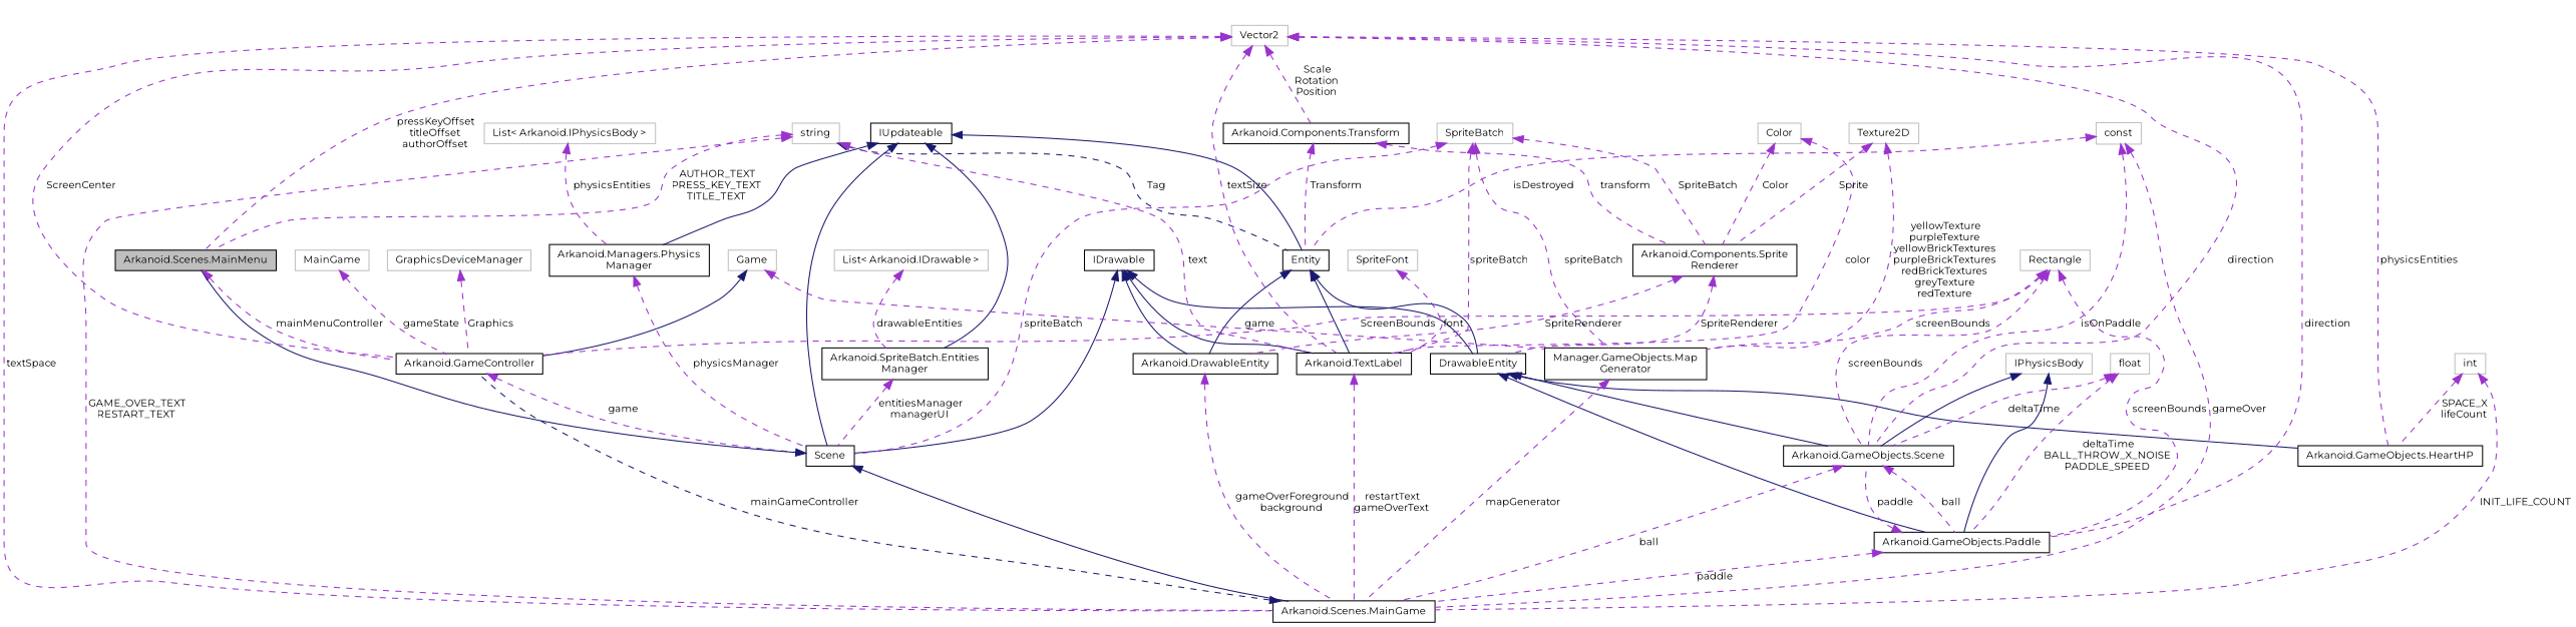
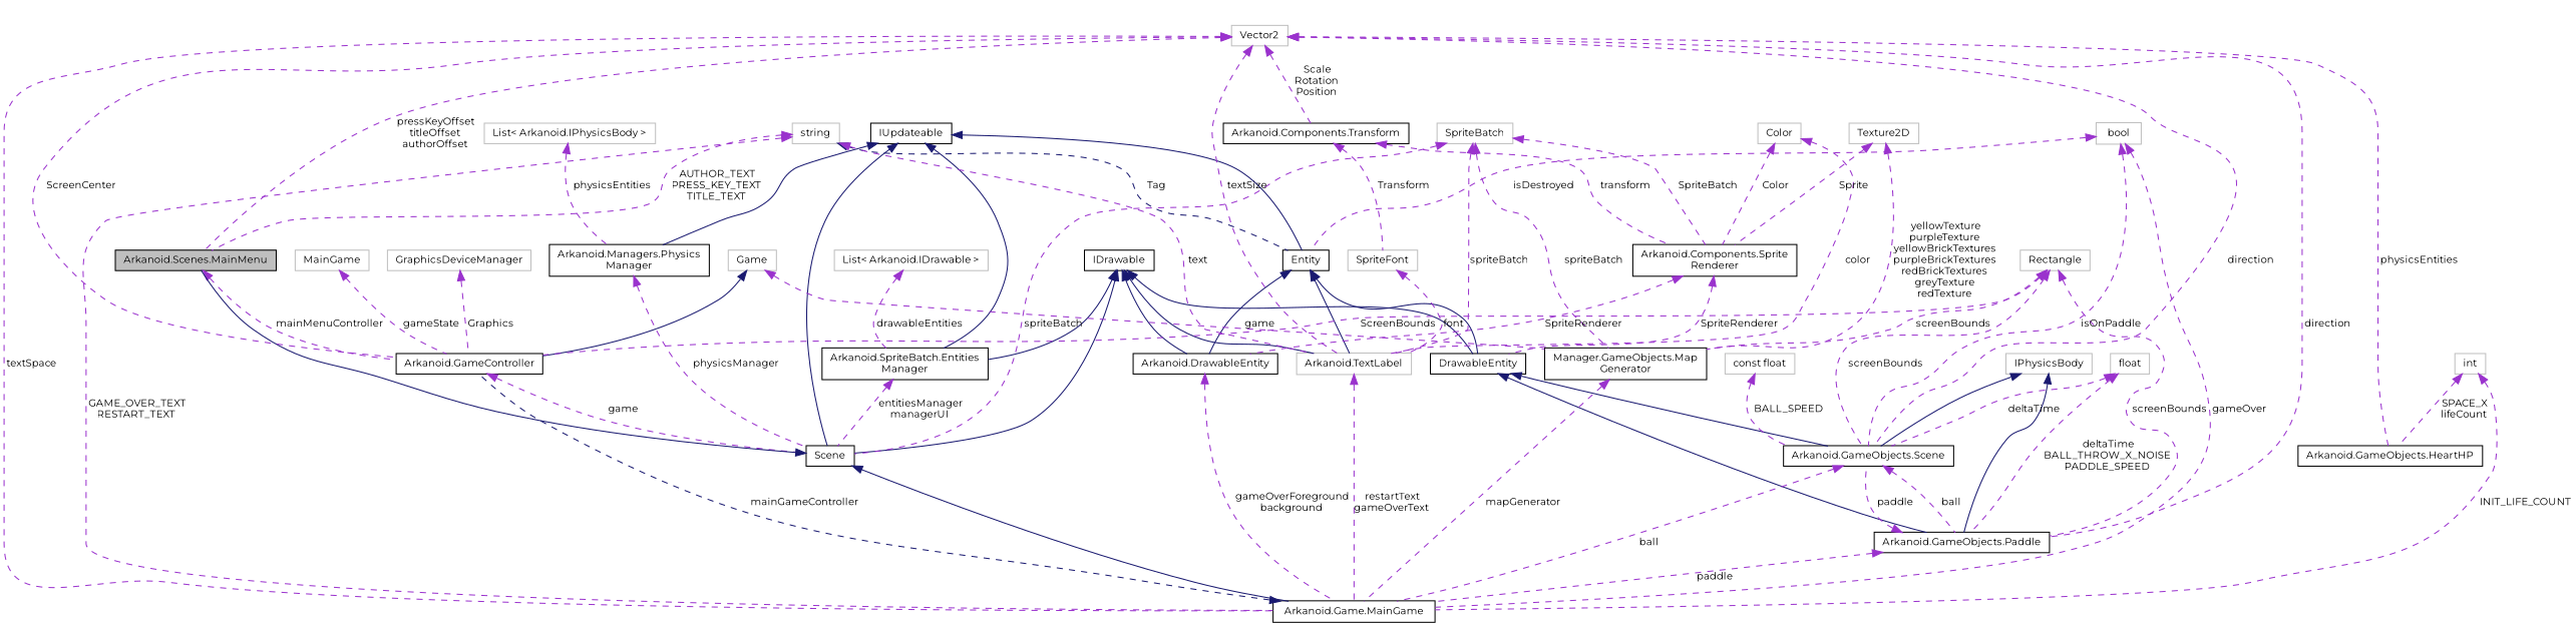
  digraph {
    fontname=Montserrat
    rankdir=TB
    node [color=black fillcolor=white fontname=Montserrat fontsize=10 shape=record style=filled]
    edge [color=darkorchid3 dir=back fontname=Montserrat fontsize=10 labelfontname=Helvetica labelfontsize=10 style=dashed]
    n1 [fillcolor=grey75 fontcolor=black height=0.2 label="Arkanoid.Scenes.MainMenu" width=0.4]
    n2 [height=0.2 label="Arkanoid.GameController" width=0.4]
    n3 [height=0.2 label=Scene width=0.4]
-   n4 [height=0.2 label="Arkanoid.Scenes.MainGame" width=0.4]
+   n4 [height=0.2 label="Arkanoid.Game.MainGame" width=0.4]
    n5 [height=0.2 label=IUpdateable width=0.4]
    n6 [height=0.2 label=Entity width=0.4]
    n7 [height=0.2 label="Arkanoid.SpriteBatch.Entities\lManager" width=0.4]
    n8 [height=0.2 label="Arkanoid.Managers.Physics\lManager" width=0.4]
    n9 [height=0.2 label=DrawableEntity width=0.4]
-   n10 [height=0.2 label="Arkanoid.TextLabel" width=0.4]
+   n10 [color=grey75 height=0.2 label="Arkanoid.TextLabel" width=0.4]
    n11 [height=0.2 label="Arkanoid.DrawableEntity" width=0.4]
    n12 [height=0.2 label=IDrawable width=0.4]
    n13 [height=0.2 label="Arkanoid.GameObjects.HeartHP" width=0.4]
    n14 [height=0.2 label="Arkanoid.GameObjects.Scene" width=0.4]
    n15 [height=0.2 label="Arkanoid.GameObjects.Paddle" width=0.4]
    n16 [color=grey75 height=0.2 label=SpriteBatch width=0.4]
    n17 [height=0.2 label="Arkanoid.Components.Sprite\lRenderer" width=0.4]
    n18 [height=0.2 label="Manager.GameObjects.Map\lGenerator" width=0.4]
    n19 [color=grey75 height=0.2 label=Game width=0.4]
    n20 [color=grey75 height=0.2 label=Vector2 width=0.4]
    n21 [height=0.2 label="Arkanoid.Components.Transform" width=0.4]
    n22 [color=grey75 height=0.2 label=Rectangle width=0.4]
    n23 [color=grey75 height=0.2 label=MainGame width=0.4]
    n24 [color=grey75 height=0.2 label=string width=0.4]
-   n25 [color=grey75 height=0.2 label=const width=0.4]
+   n25 [color=grey75 height=0.2 label=bool width=0.4]
    n26 [color=grey75 height=0.2 label=Color width=0.4]
    n27 [color=grey75 height=0.2 label=Texture2D width=0.4]
    n28 [color=grey75 height=0.2 label=int width=0.4]
    n29 [color=grey75 height=0.2 label=IPhysicsBody width=0.4]
    n30 [color=grey75 height=0.2 label=float width=0.4]
+   n31 [color=grey75 height=0.2 label="const float" width=0.4]
    n32 [color=grey75 height=0.2 label=SpriteFont width=0.4]
    n33 [color=grey75 height=0.2 label=GraphicsDeviceManager width=0.4]
    n34 [color=grey75 height=0.2 label="List\< Arkanoid.IDrawable \>" width=0.4]
    n35 [color=grey75 height=0.2 label="List\< Arkanoid.IPhysicsBody \>" width=0.4]
    n1 -> n2 [label=" mainMenuController"]
    n2 -> n3 [label=" game"]
    n3 -> n1 [color=midnightblue style=solid]
    n3 -> n4 [color=midnightblue style=solid]
    n4 -> n2 [color=midnightblue label=" mainGameController"]
    n5 -> n3 [color=midnightblue style=solid]
    n5 -> n6 [color=midnightblue style=solid]
    n5 -> n7 [color=midnightblue style=solid]
    n5 -> n8 [color=midnightblue style=solid]
    n6 -> n9 [color=midnightblue style=solid]
    n6 -> n10 [color=midnightblue style=solid]
    n6 -> n11 [color=midnightblue style=solid]
    n7 -> n3 [label=" entitiesManager\nmanagerUI"]
    n8 -> n3 [label=" physicsManager"]
-   n9 -> n13 [color=midnightblue style=solid]
    n9 -> n14 [color=midnightblue style=solid]
    n9 -> n15 [color=midnightblue style=solid]
    n10 -> n4 [label=" restartText\ngameOverText"]
    n11 -> n4 [label=" gameOverForeground\nbackground"]
    n12 -> n3 [color=midnightblue style=solid]
+   n12 -> n7 [color=midnightblue style=solid]
    n12 -> n9 [color=midnightblue style=solid]
    n12 -> n10 [color=midnightblue style=solid]
    n12 -> n11 [color=midnightblue style=solid]
    n14 -> n4 [label=" ball"]
    n14 -> n15 [label=" ball"]
    n15 -> n4 [label=" paddle"]
    n15 -> n14 [label=" paddle"]
    n16 -> n3 [label=" spriteBatch"]
    n16 -> n10 [label=" spriteBatch"]
    n16 -> n17 [label=" SpriteBatch"]
    n16 -> n18 [label=" spriteBatch"]
    n17 -> n9 [label=" SpriteRenderer"]
    n17 -> n11 [label=" SpriteRenderer"]
    n18 -> n4 [label=" mapGenerator"]
    n19 -> n2 [color=midnightblue style=solid]
    n19 -> n18 [label=" game"]
    n20 -> n1 [label=" pressKeyOffset\ntitleOffset\nauthorOffset"]
    n20 -> n2 [label=" ScreenCenter"]
    n20 -> n4 [label=" textSpace"]
    n20 -> n10 [label=" textSize"]
    n20 -> n13 [label=" physicsEntities"]
    n20 -> n14 [label=" direction"]
    n20 -> n15 [label=" direction"]
    n20 -> n21 [label=" Scale\nRotation\nPosition"]
-   n21 -> n6 [label=" Transform"]
+   n21 -> n32 [label=" Transform"]
    n21 -> n17 [label=" transform"]
    n22 -> n2 [label=" ScreenBounds"]
    n22 -> n14 [label=" screenBounds"]
    n22 -> n15 [label=" screenBounds"]
    n22 -> n18 [label=" screenBounds"]
    n23 -> n2 [label=" gameState"]
    n24 -> n1 [label=" AUTHOR_TEXT\nPRESS_KEY_TEXT\nTITLE_TEXT"]
    n24 -> n4 [label=" GAME_OVER_TEXT\nRESTART_TEXT"]
    n24 -> n6 [color=midnightblue label=" Tag"]
    n24 -> n10 [label=" text"]
    n25 -> n4 [label=" gameOver"]
    n25 -> n6 [label=" isDestroyed"]
    n25 -> n14 [label=" isOnPaddle"]
    n26 -> n10 [label=" color"]
    n26 -> n17 [label=" Color"]
    n27 -> n17 [label=" Sprite"]
    n27 -> n18 [label=" yellowTexture\npurpleTexture\nyellowBrickTextures\npurpleBrickTextures\nredBrickTextures\ngreyTexture\nredTexture"]
    n28 -> n4 [label=" INIT_LIFE_COUNT"]
    n28 -> n13 [label=" SPACE_X\nlifeCount"]
    n29 -> n14 [color=midnightblue style=solid]
    n29 -> n15 [color=midnightblue style=solid]
    n30 -> n14 [label=" deltaTime"]
    n30 -> n15 [label=" deltaTime\nBALL_THROW_X_NOISE\nPADDLE_SPEED"]
+   n31 -> n14 [label=" BALL_SPEED"]
    n32 -> n10 [label=" font"]
    n33 -> n2 [label=" Graphics"]
    n34 -> n7 [label=" drawableEntities"]
    n35 -> n8 [label=" physicsEntities"]
  }
